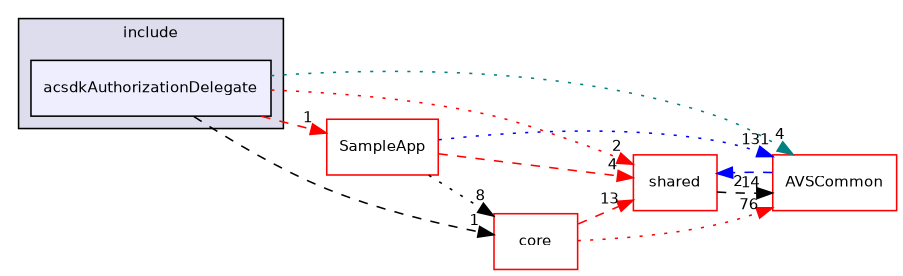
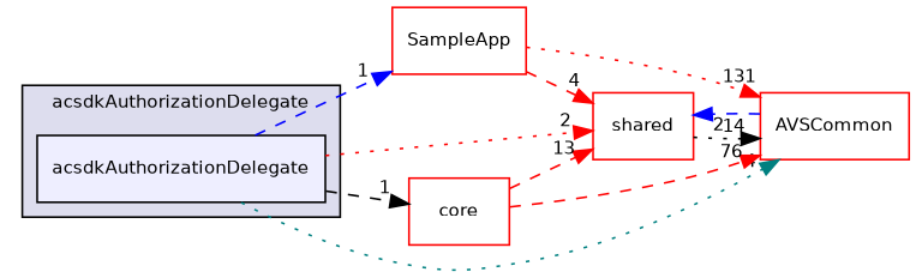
  digraph {
    compound=true
    rankdir=LR
    node [fillcolor=white fontname=Helvetica fontsize=10 shape=box style=filled color=red]
    edge [color=red headlabel=2 labeldistance=1.5 labelfontname=Helvetica labelfontsize=10 style=dashed]
    n1 [fillcolor="#eeeeff" label=acsdkAuthorizationDelegate pencolor=black color=""]
    n2 [label=shared]
    n3 [label=SampleApp]
    n4 [label=AVSCommon]
    n5 [label=core]
    subgraph cluster_1 {
      bgcolor="#ddddee"
      fontname=Helvetica
      fontsize=10
-     label=include
+     label=acsdkAuthorizationDelegate
      pencolor=black
      n1
    }
    n1 -> n2 [style=dotted]
-   n1 -> n3 [headlabel=1]
+   n1 -> n3 [color=blue headlabel=1]
    n1 -> n4 [color=teal headlabel=4 style=dotted]
    n1 -> n5 [color=black headlabel=1]
-   n2 -> n4 [color=black headlabel=14]
+   n2 -> n4 [color=black headlabel=14 style=dotted]
    n3 -> n2 [headlabel=4]
-   n3 -> n4 [color=blue headlabel=131 style=dotted]
-   n3 -> n5 [color=black headlabel=8 style=dotted]
+   n3 -> n4 [headlabel=131 style=dotted]
    n4 -> n2 [color=blue]
    n5 -> n2 [headlabel=13]
-   n5 -> n4 [headlabel=76 style=dotted]
+   n5 -> n4 [headlabel=76]
  }
